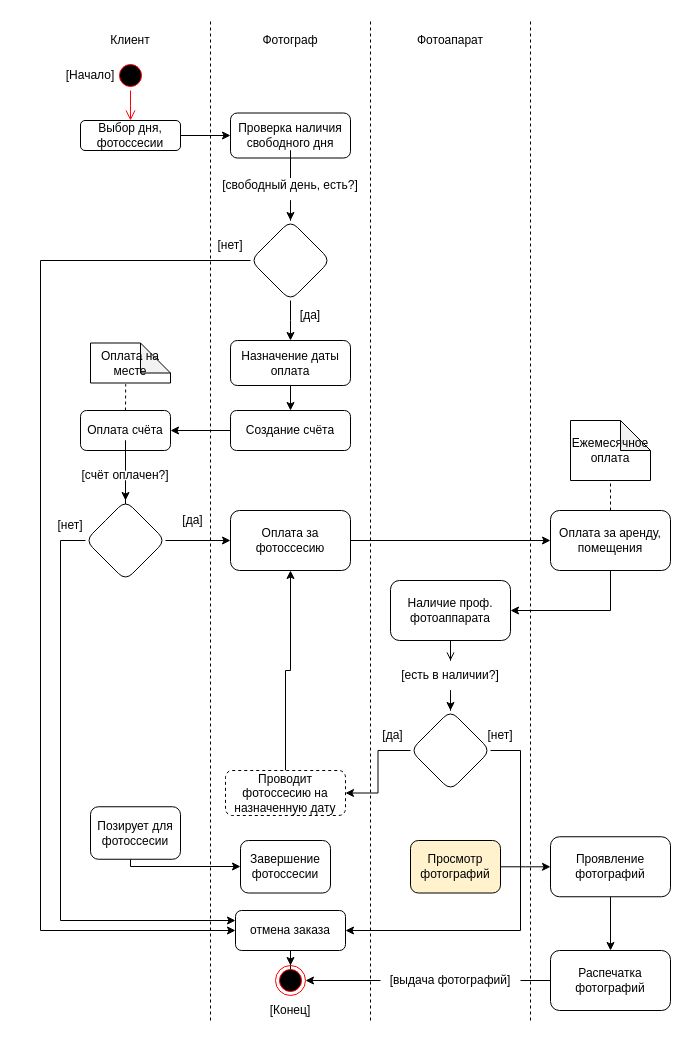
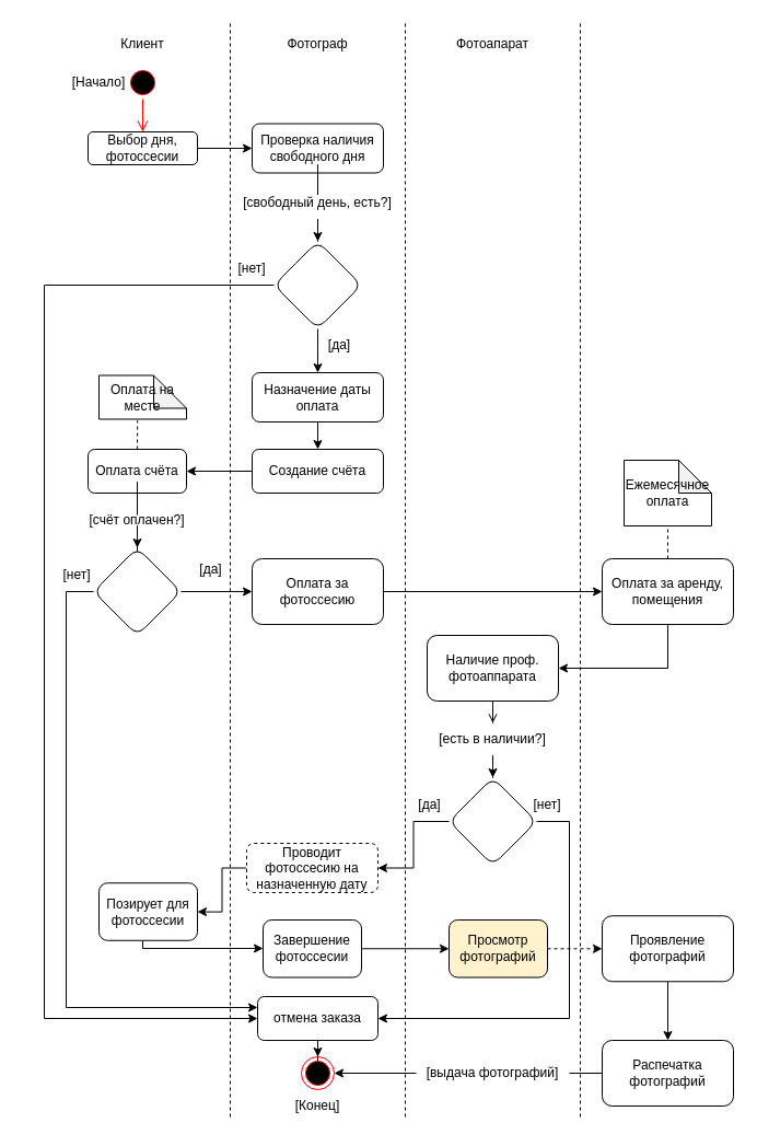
  <mxCell id="0" />
  <mxCell id="1" parent="0" />
  <mxCell id="2" value="Клиент" style="text;html=1;strokeColor=none;fillColor=none;align=center;verticalAlign=middle;whiteSpace=wrap;rounded=0;" vertex="1" parent="1"><mxGeometry x="90" y="20" width="80" height="40" as="geometry" /></mxCell>
  <mxCell id="3" value="Фотограф" style="text;html=1;strokeColor=none;fillColor=none;align=center;verticalAlign=middle;whiteSpace=wrap;rounded=0;" vertex="1" parent="1"><mxGeometry x="250" y="20" width="80" height="40" as="geometry" /></mxCell>
  <mxCell id="4" value="Фотоапарат" style="text;html=1;strokeColor=none;fillColor=none;align=center;verticalAlign=middle;whiteSpace=wrap;rounded=0;" vertex="1" parent="1"><mxGeometry x="410" y="20" width="80" height="40" as="geometry" /></mxCell>
  <mxCell id="5" value="" style="endArrow=none;dashed=1;html=1;" edge="1" parent="1"><mxGeometry width="50" height="50" relative="1" as="geometry"><mxPoint x="210" y="1020" as="sourcePoint" /><mxPoint x="210" y="20" as="targetPoint" /></mxGeometry></mxCell>
  <mxCell id="6" value="" style="endArrow=none;dashed=1;html=1;" edge="1" parent="1"><mxGeometry width="50" height="50" relative="1" as="geometry"><mxPoint x="370" y="1020" as="sourcePoint" /><mxPoint x="370" y="20" as="targetPoint" /></mxGeometry></mxCell>
  <mxCell id="7" value="" style="endArrow=none;dashed=1;html=1;" edge="1" parent="1"><mxGeometry width="50" height="50" relative="1" as="geometry"><mxPoint x="530" y="1020" as="sourcePoint" /><mxPoint x="530" y="20" as="targetPoint" /></mxGeometry></mxCell>
  <mxCell id="8" value="" style="ellipse;html=1;shape=startState;fillColor=#000000;strokeColor=#ff0000;" vertex="1" parent="1"><mxGeometry x="115" y="60" width="30" height="30" as="geometry" /></mxCell>
  <mxCell id="9" value="" style="edgeStyle=orthogonalEdgeStyle;html=1;verticalAlign=bottom;endArrow=open;endSize=8;strokeColor=#ff0000;" edge="1" source="8" parent="1"><mxGeometry relative="1" as="geometry"><mxPoint x="130" y="120" as="targetPoint" /></mxGeometry></mxCell>
  <mxCell id="10" value="" style="edgeStyle=orthogonalEdgeStyle;rounded=0;orthogonalLoop=1;jettySize=auto;html=1;" edge="1" parent="1" source="11" target="13"><mxGeometry relative="1" as="geometry" /></mxCell>
  <mxCell id="11" value="Выбор дня, фотоссесии" style="rounded=1;whiteSpace=wrap;html=1;" vertex="1" parent="1"><mxGeometry x="80" y="120" width="100" height="30" as="geometry" /></mxCell>
  <mxCell id="12" value="" style="edgeStyle=orthogonalEdgeStyle;rounded=0;orthogonalLoop=1;jettySize=auto;html=1;startArrow=none;" edge="1" parent="1" source="17" target="16"><mxGeometry relative="1" as="geometry" /></mxCell>
  <mxCell id="13" value="Проверка наличия свободного дня" style="whiteSpace=wrap;html=1;rounded=1;" vertex="1" parent="1"><mxGeometry x="230" y="112.5" width="120" height="45" as="geometry" /></mxCell>
  <mxCell id="14" style="edgeStyle=orthogonalEdgeStyle;rounded=0;orthogonalLoop=1;jettySize=auto;html=1;" edge="1" parent="1" source="16"><mxGeometry relative="1" as="geometry"><mxPoint x="290" y="340" as="targetPoint" /></mxGeometry></mxCell>
  <mxCell id="15" style="edgeStyle=orthogonalEdgeStyle;rounded=0;orthogonalLoop=1;jettySize=auto;html=1;entryX=0;entryY=0.5;entryDx=0;entryDy=0;" edge="1" parent="1" source="16" target="53"><mxGeometry relative="1" as="geometry"><mxPoint x="40" y="931.667" as="targetPoint" /><Array as="points"><mxPoint x="40" y="260" /><mxPoint x="40" y="930" /></Array></mxGeometry></mxCell>
  <mxCell id="16" value="" style="rhombus;whiteSpace=wrap;html=1;rounded=1;" vertex="1" parent="1"><mxGeometry x="250" y="220" width="80" height="80" as="geometry" /></mxCell>
  <mxCell id="17" value="[свободный день, есть?]" style="text;html=1;strokeColor=none;fillColor=none;align=center;verticalAlign=middle;whiteSpace=wrap;rounded=0;" vertex="1" parent="1"><mxGeometry x="220" y="170" width="140" height="30" as="geometry" /></mxCell>
  <mxCell id="18" value="" style="edgeStyle=orthogonalEdgeStyle;rounded=0;orthogonalLoop=1;jettySize=auto;html=1;endArrow=none;" edge="1" parent="1" source="13" target="17"><mxGeometry relative="1" as="geometry"><mxPoint x="290" y="157.5" as="sourcePoint" /><mxPoint x="290" y="220" as="targetPoint" /></mxGeometry></mxCell>
  <mxCell id="19" value="[да]" style="text;html=1;strokeColor=none;fillColor=none;align=center;verticalAlign=middle;whiteSpace=wrap;rounded=0;" vertex="1" parent="1"><mxGeometry x="240" y="300" width="140" height="30" as="geometry" /></mxCell>
  <mxCell id="20" value="[нет]" style="text;html=1;strokeColor=none;fillColor=none;align=center;verticalAlign=middle;whiteSpace=wrap;rounded=0;" vertex="1" parent="1"><mxGeometry x="160" y="230" width="140" height="30" as="geometry" /></mxCell>
  <mxCell id="21" value="" style="edgeStyle=orthogonalEdgeStyle;rounded=0;orthogonalLoop=1;jettySize=auto;html=1;" edge="1" parent="1" source="22" target="24"><mxGeometry relative="1" as="geometry" /></mxCell>
  <mxCell id="22" value="Назначение даты оплата" style="whiteSpace=wrap;html=1;rounded=1;" vertex="1" parent="1"><mxGeometry x="230" y="340" width="120" height="45" as="geometry" /></mxCell>
  <mxCell id="23" value="" style="edgeStyle=orthogonalEdgeStyle;rounded=0;orthogonalLoop=1;jettySize=auto;html=1;" edge="1" parent="1" source="24" target="26"><mxGeometry relative="1" as="geometry" /></mxCell>
  <mxCell id="24" value="Создание счёта" style="whiteSpace=wrap;html=1;rounded=1;" vertex="1" parent="1"><mxGeometry x="230" y="410" width="120" height="40" as="geometry" /></mxCell>
  <mxCell id="25" value="" style="edgeStyle=orthogonalEdgeStyle;rounded=0;orthogonalLoop=1;jettySize=auto;html=1;startArrow=none;" edge="1" parent="1" source="33" target="32"><mxGeometry relative="1" as="geometry" /></mxCell>
  <mxCell id="26" value="Оплата счёта" style="whiteSpace=wrap;html=1;rounded=1;" vertex="1" parent="1"><mxGeometry x="80" y="410" width="90" height="40" as="geometry" /></mxCell>
  <mxCell id="27" value="Оплата на месте" style="shape=note;whiteSpace=wrap;html=1;backgroundOutline=1;darkOpacity=0.05;" vertex="1" parent="1"><mxGeometry x="90" y="342.5" width="80" height="40" as="geometry" /></mxCell>
  <mxCell id="28" value="" style="endArrow=none;dashed=1;html=1;exitX=0.5;exitY=0;exitDx=0;exitDy=0;entryX=0.44;entryY=1.029;entryDx=0;entryDy=0;entryPerimeter=0;" edge="1" parent="1" source="26" target="27"><mxGeometry width="50" height="50" relative="1" as="geometry"><mxPoint x="340" y="510" as="sourcePoint" /><mxPoint x="390" y="460" as="targetPoint" /></mxGeometry></mxCell>
  <mxCell id="29" value="" style="edgeStyle=orthogonalEdgeStyle;rounded=0;orthogonalLoop=1;jettySize=auto;html=1;startArrow=none;" edge="1" parent="1" source="39" target="36"><mxGeometry relative="1" as="geometry" /></mxCell>
  <mxCell id="30" style="edgeStyle=orthogonalEdgeStyle;rounded=0;orthogonalLoop=1;jettySize=auto;html=1;entryX=0;entryY=0.25;entryDx=0;entryDy=0;" edge="1" parent="1" source="32" target="53"><mxGeometry relative="1" as="geometry"><mxPoint x="50" y="933.333" as="targetPoint" /><Array as="points"><mxPoint x="60" y="540" /><mxPoint x="60" y="920" /></Array></mxGeometry></mxCell>
  <mxCell id="31" style="edgeStyle=orthogonalEdgeStyle;rounded=0;orthogonalLoop=1;jettySize=auto;html=1;entryX=0;entryY=0.5;entryDx=0;entryDy=0;" edge="1" parent="1" source="32" target="39"><mxGeometry relative="1" as="geometry" /></mxCell>
  <mxCell id="32" value="" style="rhombus;whiteSpace=wrap;html=1;rounded=1;" vertex="1" parent="1"><mxGeometry x="85" y="500" width="80" height="80" as="geometry" /></mxCell>
  <mxCell id="33" value="[счёт оплачен?]" style="text;html=1;strokeColor=none;fillColor=none;align=center;verticalAlign=middle;whiteSpace=wrap;rounded=0;" vertex="1" parent="1"><mxGeometry x="55" y="460" width="140" height="30" as="geometry" /></mxCell>
  <mxCell id="34" value="" style="edgeStyle=orthogonalEdgeStyle;rounded=0;orthogonalLoop=1;jettySize=auto;html=1;endArrow=none;" edge="1" parent="1" source="26" target="33"><mxGeometry relative="1" as="geometry"><mxPoint x="125" y="450" as="sourcePoint" /><mxPoint x="125" y="500" as="targetPoint" /></mxGeometry></mxCell>
  <mxCell id="35" value="" style="edgeStyle=orthogonalEdgeStyle;rounded=0;orthogonalLoop=1;jettySize=auto;html=1;" edge="1" parent="1" source="36" target="41"><mxGeometry relative="1" as="geometry"><Array as="points"><mxPoint x="610" y="610" /></Array></mxGeometry></mxCell>
  <mxCell id="36" value="Оплата за аренду, помещения" style="whiteSpace=wrap;html=1;rounded=1;" vertex="1" parent="1"><mxGeometry x="550" y="510" width="120" height="60" as="geometry" /></mxCell>
  <mxCell id="37" value="[да]" style="text;html=1;strokeColor=none;fillColor=none;align=center;verticalAlign=middle;whiteSpace=wrap;rounded=0;" vertex="1" parent="1"><mxGeometry x="170" y="505" width="45" height="30" as="geometry" /></mxCell>
  <mxCell id="38" value="[нет]" style="text;html=1;strokeColor=none;fillColor=none;align=center;verticalAlign=middle;whiteSpace=wrap;rounded=0;" vertex="1" parent="1"><mxGeometry x="50" y="515" width="40" height="20" as="geometry" /></mxCell>
  <mxCell id="39" value="Оплата за фотоссесию" style="whiteSpace=wrap;html=1;rounded=1;" vertex="1" parent="1"><mxGeometry x="230" y="510" width="120" height="60" as="geometry" /></mxCell>
  <mxCell id="40" value="" style="edgeStyle=orthogonalEdgeStyle;rounded=0;orthogonalLoop=1;jettySize=auto;html=1;startArrow=none;" edge="1" parent="1" source="45" target="44"><mxGeometry relative="1" as="geometry" /></mxCell>
  <mxCell id="41" value="Наличие проф. фотоаппарата" style="whiteSpace=wrap;html=1;rounded=1;" vertex="1" parent="1"><mxGeometry x="390" y="580" width="120" height="60" as="geometry" /></mxCell>
  <mxCell id="42" value="" style="edgeStyle=orthogonalEdgeStyle;rounded=0;orthogonalLoop=1;jettySize=auto;html=1;" edge="1" parent="1" source="44" target="48"><mxGeometry relative="1" as="geometry" /></mxCell>
  <mxCell id="43" value="" style="edgeStyle=orthogonalEdgeStyle;rounded=0;orthogonalLoop=1;jettySize=auto;html=1;" edge="1" parent="1" source="44" target="53"><mxGeometry relative="1" as="geometry"><Array as="points"><mxPoint x="520" y="750" /><mxPoint x="520" y="930" /></Array></mxGeometry></mxCell>
  <mxCell id="44" value="" style="rhombus;whiteSpace=wrap;html=1;rounded=1;" vertex="1" parent="1"><mxGeometry x="410" y="710" width="80" height="80" as="geometry" /></mxCell>
  <mxCell id="45" value="[есть в наличии?]" style="text;html=1;strokeColor=none;fillColor=none;align=center;verticalAlign=middle;whiteSpace=wrap;rounded=0;" vertex="1" parent="1"><mxGeometry x="380" y="660" width="140" height="30" as="geometry" /></mxCell>
  <mxCell id="46" value="" style="edgeStyle=orthogonalEdgeStyle;rounded=0;orthogonalLoop=1;jettySize=auto;html=1;endArrow=open;" edge="1" parent="1" source="41" target="45"><mxGeometry relative="1" as="geometry"><mxPoint x="450" y="640" as="sourcePoint" /><mxPoint x="450" y="710" as="targetPoint" /></mxGeometry></mxCell>
- <mxCell id="47" value="" style="edgeStyle=orthogonalEdgeStyle;rounded=0;orthogonalLoop=1;jettySize=auto;html=1;" edge="1" parent="1" source="48" target="39"><mxGeometry relative="1" as="geometry" /></mxCell>
+ <mxCell id="47" value="" style="edgeStyle=orthogonalEdgeStyle;rounded=0;orthogonalLoop=1;jettySize=auto;html=1;" edge="1" parent="1" source="48" target="51"><mxGeometry relative="1" as="geometry" /></mxCell>
  <mxCell id="48" value="Проводит фотоссесию на назначенную дату" style="whiteSpace=wrap;html=1;rounded=1;dashed=1;" vertex="1" parent="1"><mxGeometry x="225" y="770" width="120" height="45" as="geometry" /></mxCell>
  <mxCell id="49" value="[да]" style="text;html=1;strokeColor=none;fillColor=none;align=center;verticalAlign=middle;whiteSpace=wrap;rounded=0;" vertex="1" parent="1"><mxGeometry x="370" y="720" width="45" height="30" as="geometry" /></mxCell>
  <mxCell id="50" value="" style="edgeStyle=orthogonalEdgeStyle;rounded=0;orthogonalLoop=1;jettySize=auto;html=1;" edge="1" parent="1" source="51" target="58"><mxGeometry relative="1" as="geometry"><Array as="points"><mxPoint x="130" y="866" /></Array></mxGeometry></mxCell>
  <mxCell id="51" value="Позирует для фотоссесии" style="whiteSpace=wrap;html=1;rounded=1;" vertex="1" parent="1"><mxGeometry x="90" y="806.25" width="90" height="52.5" as="geometry" /></mxCell>
  <mxCell id="52" style="edgeStyle=orthogonalEdgeStyle;rounded=0;orthogonalLoop=1;jettySize=auto;html=1;entryX=0.5;entryY=0;entryDx=0;entryDy=0;" edge="1" parent="1" source="53" target="65"><mxGeometry relative="1" as="geometry" /></mxCell>
  <mxCell id="53" value="отмена заказа" style="whiteSpace=wrap;html=1;rounded=1;" vertex="1" parent="1"><mxGeometry x="235" y="910" width="110" height="40" as="geometry" /></mxCell>
  <mxCell id="54" value="[нет]" style="text;html=1;strokeColor=none;fillColor=none;align=center;verticalAlign=middle;whiteSpace=wrap;rounded=0;" vertex="1" parent="1"><mxGeometry x="480" y="725" width="40" height="20" as="geometry" /></mxCell>
  <mxCell id="55" value="" style="endArrow=none;dashed=1;html=1;" edge="1" parent="1" target="56"><mxGeometry width="50" height="50" relative="1" as="geometry"><mxPoint x="610" y="510" as="sourcePoint" /><mxPoint x="610" y="460" as="targetPoint" /></mxGeometry></mxCell>
  <mxCell id="56" value="Ежемесячное оплата" style="shape=note;whiteSpace=wrap;html=1;backgroundOutline=1;darkOpacity=0.05;" vertex="1" parent="1"><mxGeometry x="570" y="420" width="80" height="60" as="geometry" /></mxCell>
+ <mxCell id="57" value="" style="edgeStyle=orthogonalEdgeStyle;rounded=0;orthogonalLoop=1;jettySize=auto;html=1;" edge="1" parent="1" source="58" target="60"><mxGeometry relative="1" as="geometry" /></mxCell>
  <mxCell id="58" value="Завершение фотоссесии" style="whiteSpace=wrap;html=1;rounded=1;" vertex="1" parent="1"><mxGeometry x="240" y="840" width="90" height="52.5" as="geometry" /></mxCell>
- <mxCell id="59" value="" style="edgeStyle=orthogonalEdgeStyle;rounded=0;orthogonalLoop=1;jettySize=auto;html=1;" edge="1" parent="1" source="60" target="62"><mxGeometry relative="1" as="geometry" /></mxCell>
+ <mxCell id="59" value="" style="edgeStyle=orthogonalEdgeStyle;rounded=0;orthogonalLoop=1;jettySize=auto;html=1;dashed=1;" edge="1" parent="1" source="60" target="62"><mxGeometry relative="1" as="geometry" /></mxCell>
  <mxCell id="60" value="Просмотр фотографий" style="whiteSpace=wrap;html=1;rounded=1;fillColor=#fff2cc;" vertex="1" parent="1"><mxGeometry x="410" y="840" width="90" height="52.5" as="geometry" /></mxCell>
  <mxCell id="61" value="" style="edgeStyle=orthogonalEdgeStyle;rounded=0;orthogonalLoop=1;jettySize=auto;html=1;" edge="1" parent="1" source="62" target="64"><mxGeometry relative="1" as="geometry" /></mxCell>
  <mxCell id="62" value="Проявление фотографий" style="whiteSpace=wrap;html=1;rounded=1;" vertex="1" parent="1"><mxGeometry x="550" y="836.25" width="120" height="60" as="geometry" /></mxCell>
  <mxCell id="63" style="edgeStyle=orthogonalEdgeStyle;rounded=0;orthogonalLoop=1;jettySize=auto;html=1;entryX=1;entryY=0.5;entryDx=0;entryDy=0;startArrow=none;" edge="1" parent="1" source="68" target="65"><mxGeometry relative="1" as="geometry"><mxPoint x="330" y="980" as="targetPoint" /><Array as="points" /></mxGeometry></mxCell>
  <mxCell id="64" value="Распечатка фотографий" style="whiteSpace=wrap;html=1;rounded=1;" vertex="1" parent="1"><mxGeometry x="550" y="950" width="120" height="60" as="geometry" /></mxCell>
  <mxCell id="65" value="" style="ellipse;html=1;shape=endState;fillColor=#000000;strokeColor=#ff0000;" vertex="1" parent="1"><mxGeometry x="275" y="965" width="30" height="30" as="geometry" /></mxCell>
  <mxCell id="66" value="[Начало]" style="text;html=1;strokeColor=none;fillColor=none;align=center;verticalAlign=middle;whiteSpace=wrap;rounded=0;" vertex="1" parent="1"><mxGeometry x="20" y="60" width="140" height="30" as="geometry" /></mxCell>
  <mxCell id="67" value="[Конец]" style="text;html=1;strokeColor=none;fillColor=none;align=center;verticalAlign=middle;whiteSpace=wrap;rounded=0;" vertex="1" parent="1"><mxGeometry x="220" y="995" width="140" height="30" as="geometry" /></mxCell>
  <mxCell id="68" value="[выдача фотографий]" style="text;html=1;strokeColor=none;fillColor=none;align=center;verticalAlign=middle;whiteSpace=wrap;rounded=0;" vertex="1" parent="1"><mxGeometry x="380" y="965" width="140" height="30" as="geometry" /></mxCell>
  <mxCell id="69" value="" style="edgeStyle=orthogonalEdgeStyle;rounded=0;orthogonalLoop=1;jettySize=auto;html=1;entryX=1;entryY=0.5;entryDx=0;entryDy=0;endArrow=none;" edge="1" parent="1" source="64" target="68"><mxGeometry relative="1" as="geometry"><mxPoint x="550" y="980" as="sourcePoint" /><mxPoint x="305" y="980" as="targetPoint" /><Array as="points" /></mxGeometry></mxCell>
